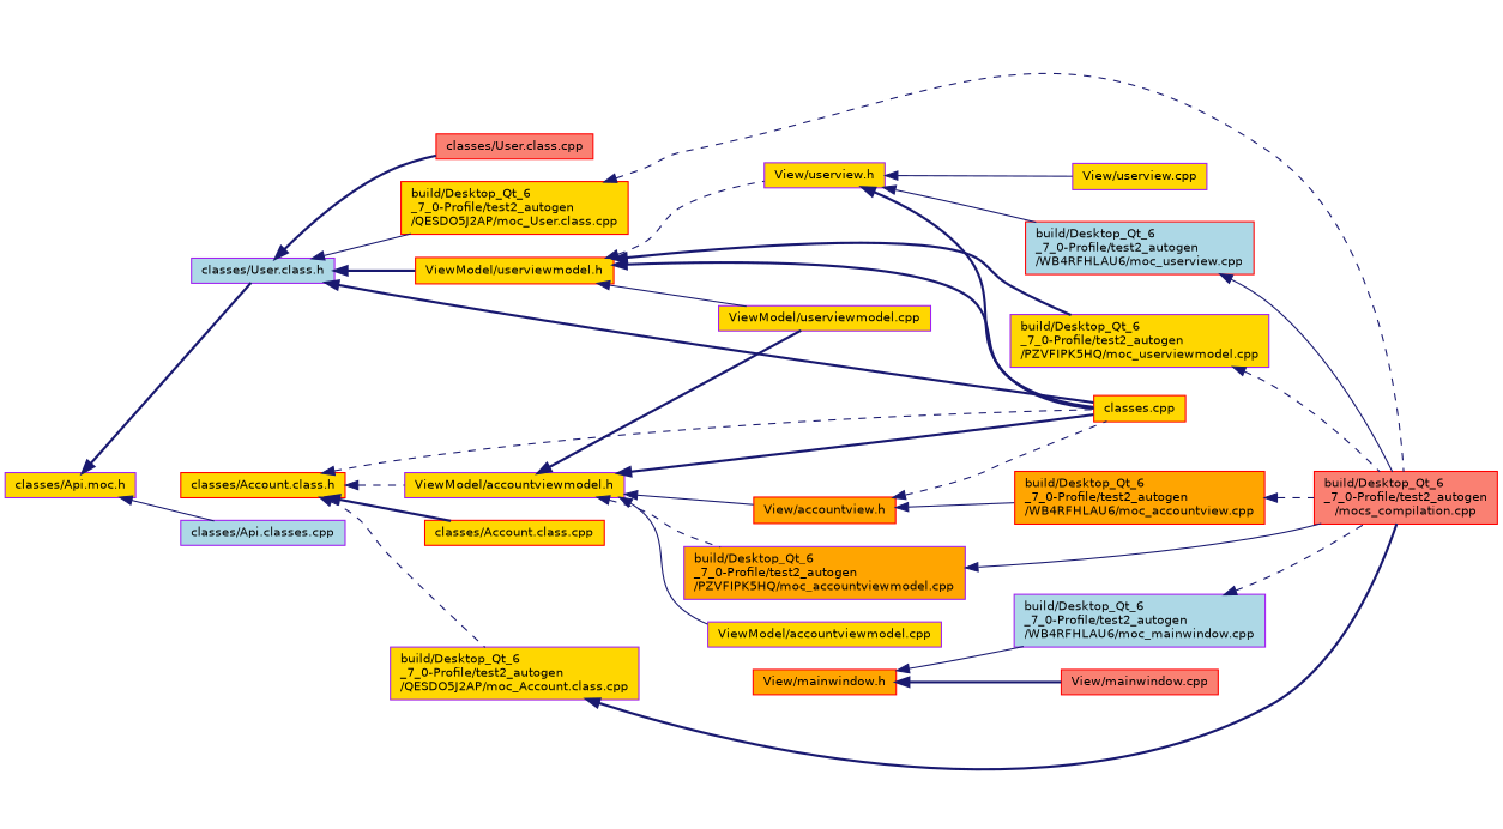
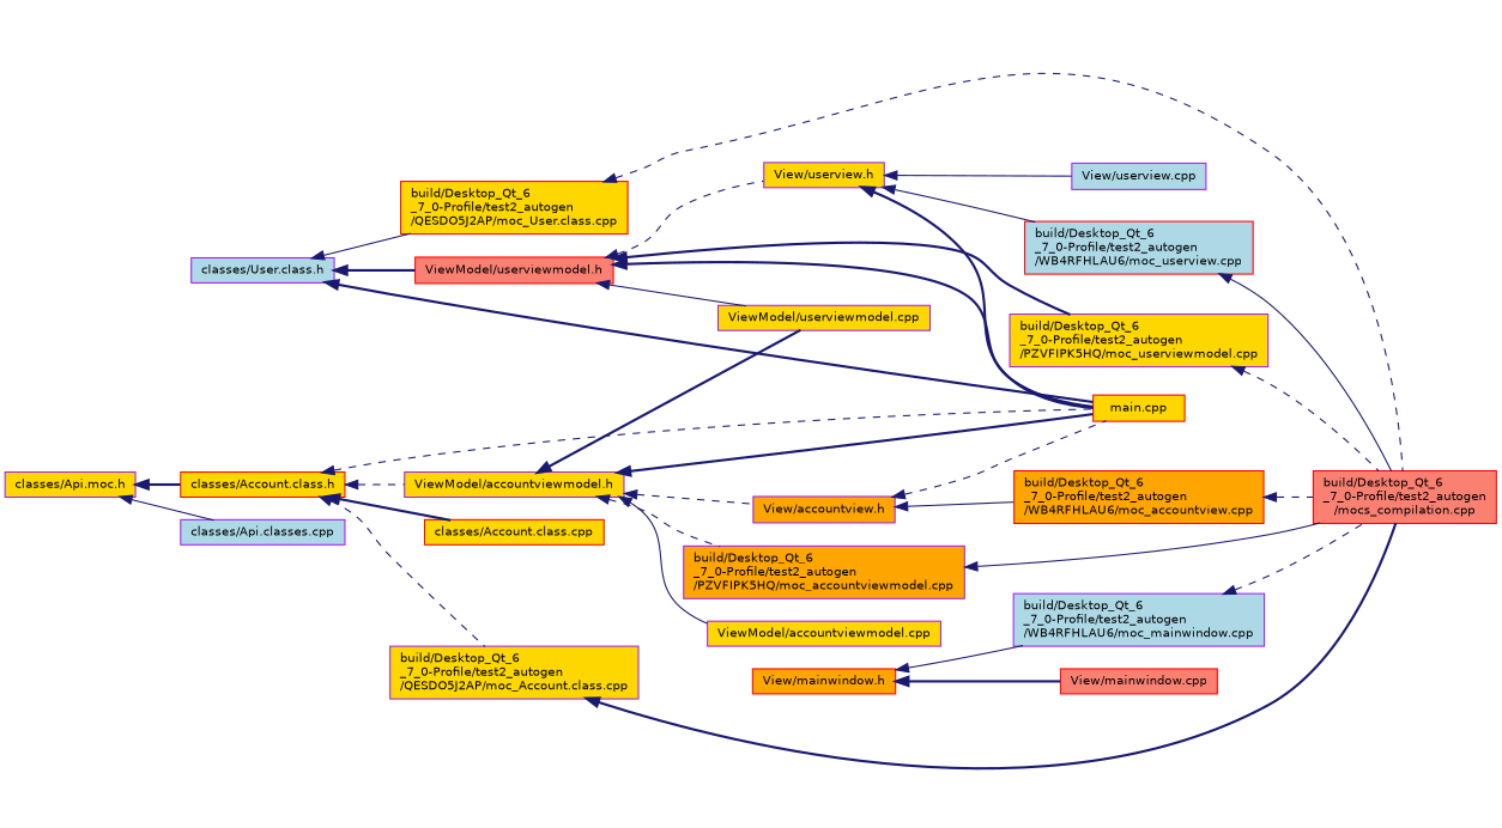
  digraph {
    rankdir=LR
    node [color=purple fillcolor=gold fontname=Helvetica fontsize=10 shape=record style=filled]
    edge [color=midnightblue dir=back fontname=Helvetica fontsize=10 labelfontname=Helvetica labelfontsize=10 style=bold]
    n1 [fontcolor=black height=0.2 label="classes/Api.moc.h" width=0.4]
    n2 [color=red height=0.2 label="classes/Account.class.h" width=0.4]
    n3 [fillcolor=lightblue height=0.2 label="classes/Api.classes.cpp" width=0.4]
    n4 [height=0.2 label="build/Desktop_Qt_6\l_7_0-Profile/test2_autogen\l/QESDO5J2AP/moc_Account.class.cpp" width=0.4]
    n5 [color=red height=0.2 label="classes/Account.class.cpp" width=0.4]
-   n6 [color=red height=0.2 label="classes.cpp" width=0.4]
+   n6 [color=red height=0.2 label="main.cpp" width=0.4]
    n7 [height=0.2 label="ViewModel/accountviewmodel.h" width=0.4]
    n8 [color=red fillcolor=salmon height=0.2 label="build/Desktop_Qt_6\l_7_0-Profile/test2_autogen\l/mocs_compilation.cpp" width=0.4]
    n9 [fillcolor=lightblue height=0.2 label="classes/User.class.h" width=0.4]
    n10 [color=red height=0.2 label="build/Desktop_Qt_6\l_7_0-Profile/test2_autogen\l/QESDO5J2AP/moc_User.class.cpp" width=0.4]
-   n11 [color=red fillcolor=salmon height=0.2 label="classes/User.class.cpp" width=0.4]
-   n12 [color=red height=0.2 label="ViewModel/userviewmodel.h" width=0.4]
+   n12 [color=red fillcolor=salmon height=0.2 label="ViewModel/userviewmodel.h" width=0.4]
    n13 [height=0.2 label="ViewModel/userviewmodel.cpp" width=0.4]
    n14 [fillcolor=orange height=0.2 label="build/Desktop_Qt_6\l_7_0-Profile/test2_autogen\l/PZVFIPK5HQ/moc_accountviewmodel.cpp" width=0.4]
-   n15 [color=red fillcolor=orange height=0.2 label="View/accountview.h" width=0.4]
+   n15 [fillcolor=orange height=0.2 label="View/accountview.h" width=0.4]
    n16 [height=0.2 label="ViewModel/accountviewmodel.cpp" width=0.4]
    n17 [height=0.2 label="build/Desktop_Qt_6\l_7_0-Profile/test2_autogen\l/PZVFIPK5HQ/moc_userviewmodel.cpp" width=0.4]
    n18 [height=0.2 label="View/userview.h" width=0.4]
    n19 [color=red fillcolor=lightblue height=0.2 label="build/Desktop_Qt_6\l_7_0-Profile/test2_autogen\l/WB4RFHLAU6/moc_userview.cpp" width=0.4]
-   n20 [height=0.2 label="View/userview.cpp" width=0.4]
+   n20 [fillcolor=lightblue height=0.2 label="View/userview.cpp" width=0.4]
    n21 [color=red fillcolor=orange height=0.2 label="View/mainwindow.h" width=0.4]
    n22 [fillcolor=lightblue height=0.2 label="build/Desktop_Qt_6\l_7_0-Profile/test2_autogen\l/WB4RFHLAU6/moc_mainwindow.cpp" width=0.4]
    n23 [color=red fillcolor=salmon height=0.2 label="View/mainwindow.cpp" width=0.4]
    n24 [color=red fillcolor=orange height=0.2 label="build/Desktop_Qt_6\l_7_0-Profile/test2_autogen\l/WB4RFHLAU6/moc_accountview.cpp" width=0.4]
-   n1 -> n9
+   n1 -> n2
    n1 -> n3 [style=solid]
    n2 -> n4 [style=dashed]
    n2 -> n5
    n2 -> n6 [style=dashed]
    n2 -> n7 [style=dashed]
    n4 -> n8
    n7 -> n6
    n7 -> n13
    n7 -> n14 [style=dashed]
-   n7 -> n15 [style=solid]
+   n7 -> n15 [style=dashed]
    n7 -> n16 [style=solid]
    n9 -> n6
    n9 -> n10 [style=solid]
-   n9 -> n11
    n9 -> n12
    n10 -> n8 [style=dashed]
    n12 -> n6
    n12 -> n13 [style=solid]
    n12 -> n17
    n12 -> n18 [style=dashed]
    n14 -> n8 [style=solid]
    n15 -> n6 [style=dashed]
    n15 -> n24 [style=solid]
    n17 -> n8 [style=dashed]
    n18 -> n6
    n18 -> n19 [style=solid]
    n18 -> n20 [style=solid]
    n19 -> n8 [style=solid]
    n21 -> n22 [style=solid]
    n21 -> n23
    n22 -> n8 [style=dashed]
    n24 -> n8 [style=dashed]
  }
